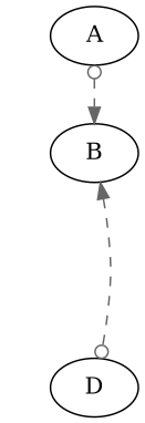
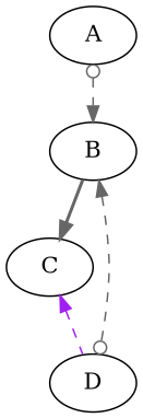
  digraph {
    node [shape=oval]
    edge [arrowhead=normal arrowtail=normal color=gray40 dir=both style=dashed]
    n1 [label=A]
    n2 [label=B]
+   n3 [label=C]
    n4 [label=D]
    n1 -> n2 [arrowtail=odot]
+   n2 -> n3 [arrowtail=none style=bold]
    n2 -> n4 [arrowhead=odot]
+   n3 -> n4 [arrowhead=none color=purple]
  }
